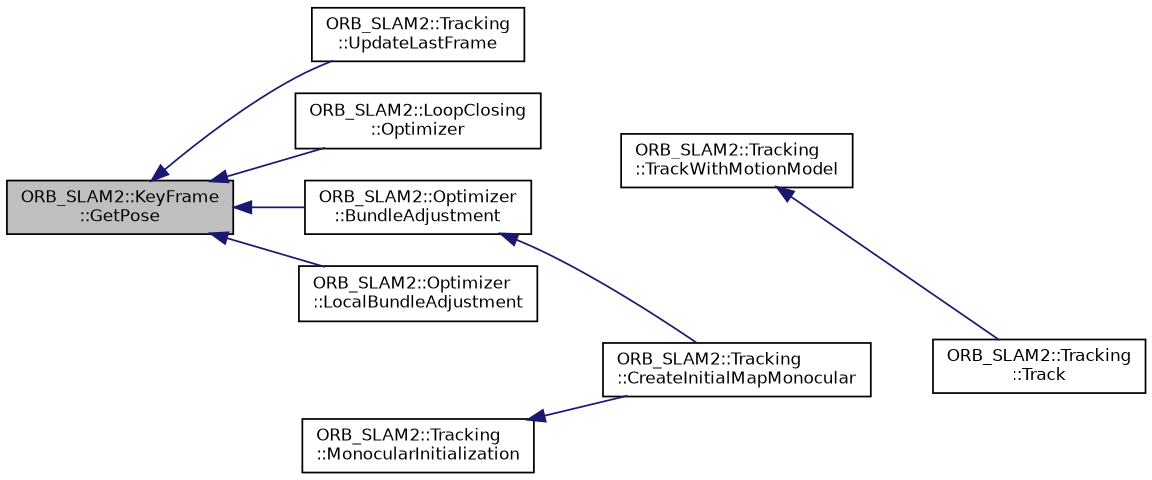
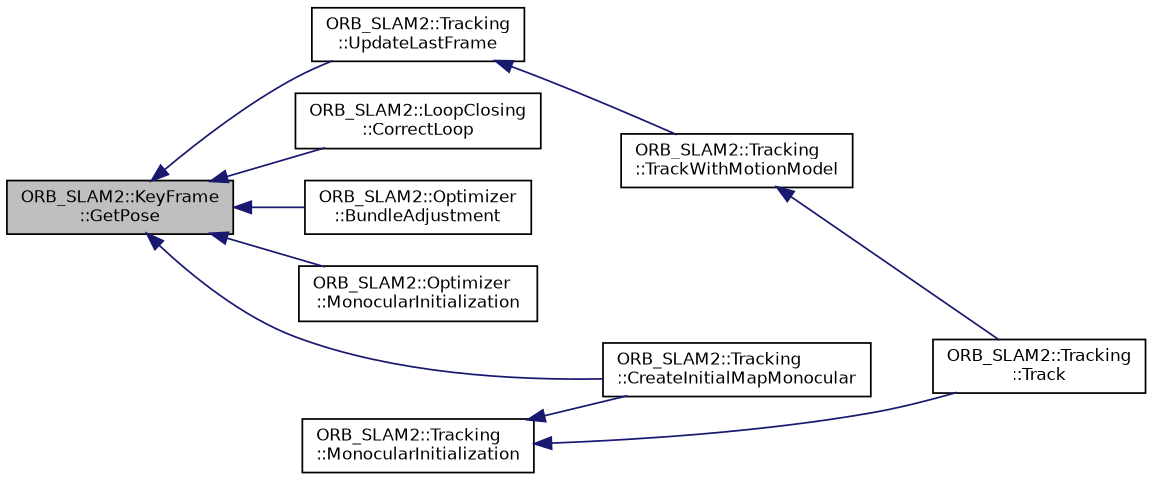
  digraph {
    rankdir=LR
    node [color=black fillcolor=white fontname=Helvetica fontsize=10 shape=record style=filled]
    edge [color=midnightblue dir=back fontname=Helvetica fontsize=10 labelfontname=Helvetica labelfontsize=10 style=solid]
    n1 [fillcolor=grey75 fontcolor=black height=0.2 label="ORB_SLAM2::KeyFrame\l::GetPose" width=0.4]
-   n2 [height=0.2 label="ORB_SLAM2::LoopClosing\l::Optimizer" width=0.4]
+   n2 [height=0.2 label="ORB_SLAM2::LoopClosing\l::CorrectLoop" width=0.4]
    n3 [height=0.2 label="ORB_SLAM2::Optimizer\l::BundleAdjustment" width=0.4]
-   n4 [height=0.2 label="ORB_SLAM2::Optimizer\l::LocalBundleAdjustment" width=0.4]
+   n4 [height=0.2 label="ORB_SLAM2::Optimizer\l::MonocularInitialization" width=0.4]
    n5 [height=0.2 label="ORB_SLAM2::Tracking\l::CreateInitialMapMonocular" width=0.4]
    n6 [height=0.2 label="ORB_SLAM2::Tracking\l::UpdateLastFrame" width=0.4]
    n7 [height=0.2 label="ORB_SLAM2::Tracking\l::TrackWithMotionModel" width=0.4]
    n8 [height=0.2 label="ORB_SLAM2::Tracking\l::MonocularInitialization" width=0.4]
    n9 [height=0.2 label="ORB_SLAM2::Tracking\l::Track" width=0.4]
    n1 -> n2
    n1 -> n3
    n1 -> n4
-   n3 -> n5
+   n1 -> n5
    n1 -> n6
+   n6 -> n7
    n7 -> n9
    n8 -> n5
+   n8 -> n9
  }
